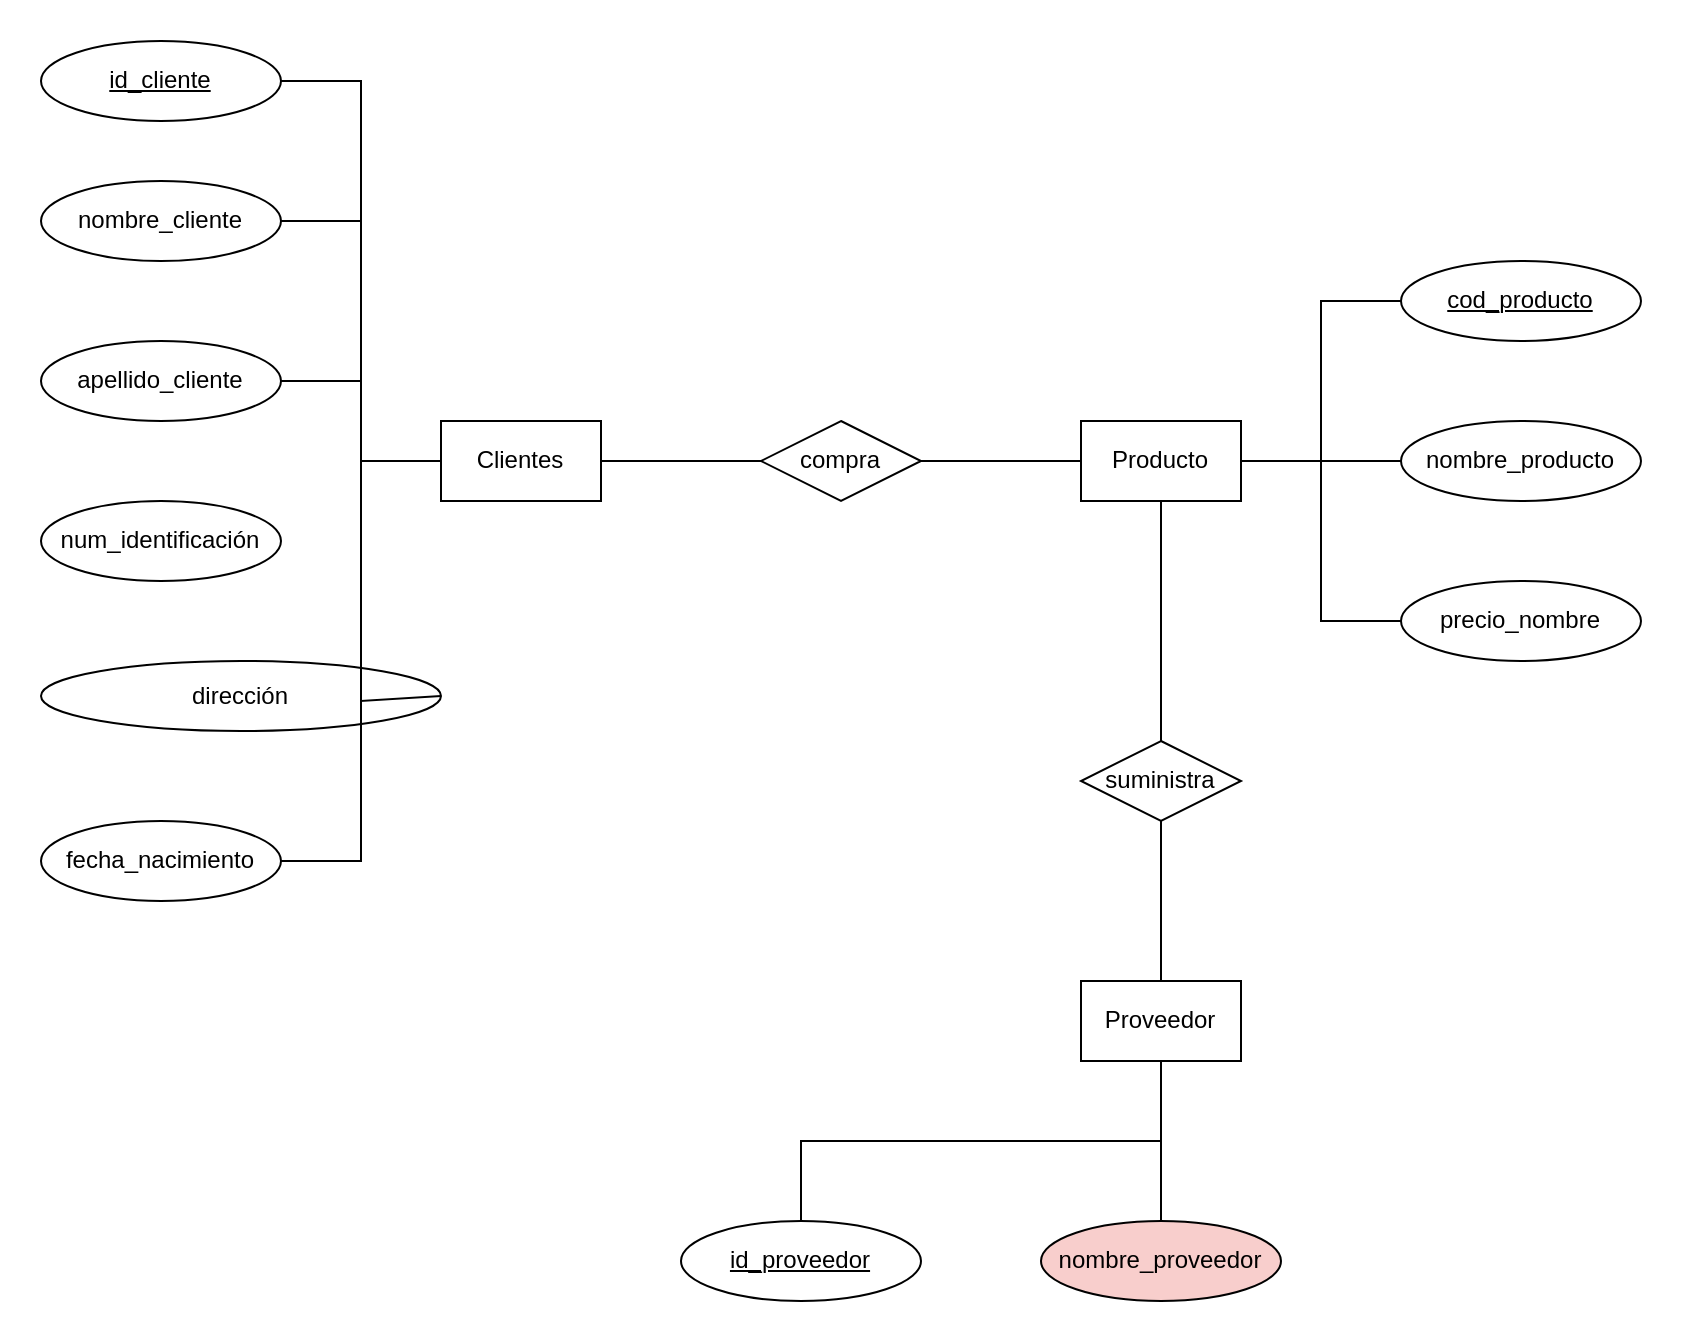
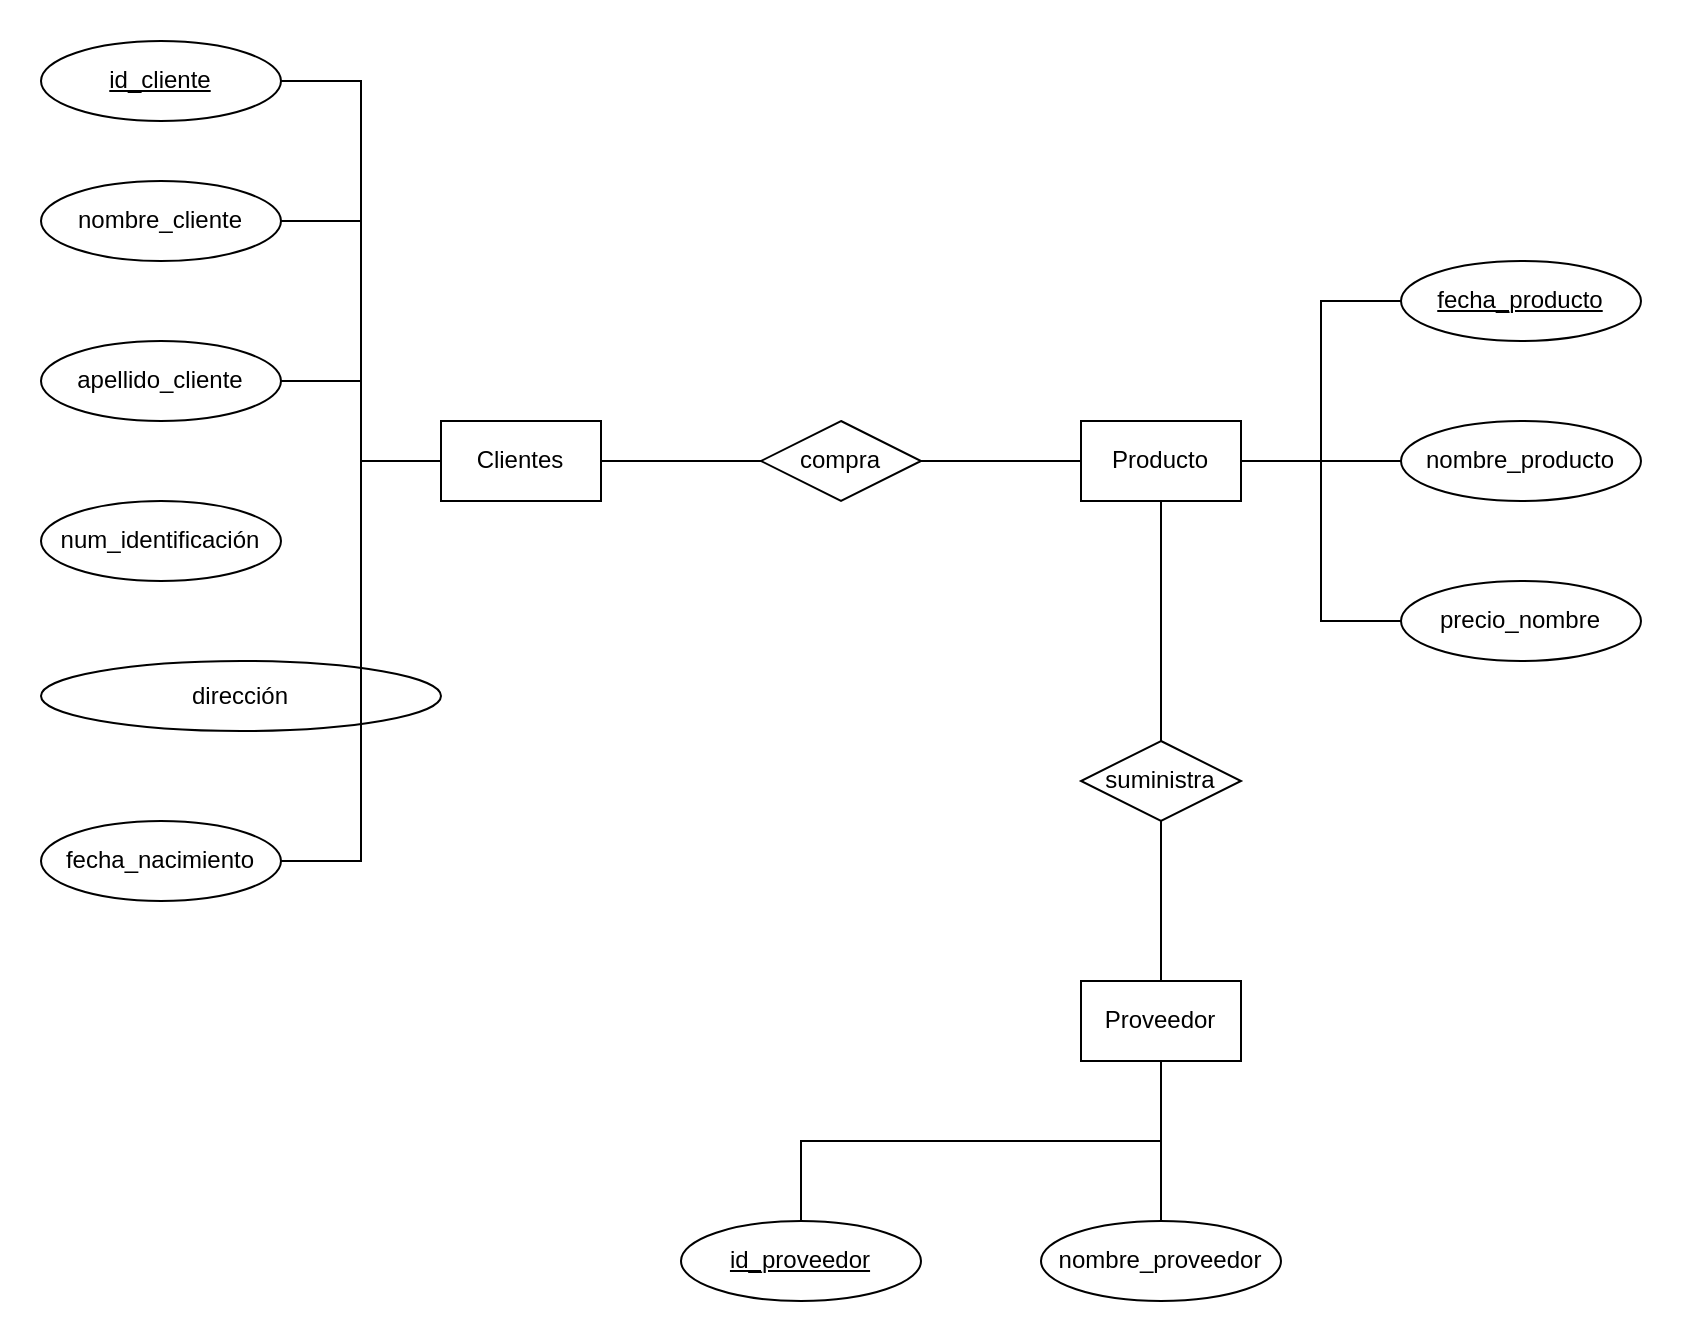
  <mxCell id="0" />
  <mxCell id="1" parent="0" />
  <mxCell id="2" value="Clientes" style="rounded=0;whiteSpace=wrap;html=1;" vertex="1" parent="1"><mxGeometry x="220" y="210" width="80" height="40" as="geometry" /></mxCell>
  <mxCell id="3" value="Producto" style="rounded=0;whiteSpace=wrap;html=1;" vertex="1" parent="1"><mxGeometry x="540" y="210" width="80" height="40" as="geometry" /></mxCell>
  <mxCell id="4" value="Proveedor" style="rounded=0;whiteSpace=wrap;html=1;" vertex="1" parent="1"><mxGeometry x="540" y="490" width="80" height="40" as="geometry" /></mxCell>
  <mxCell id="5" value="apellido_cliente" style="ellipse;whiteSpace=wrap;html=1;" vertex="1" parent="1"><mxGeometry x="20" y="170" width="120" height="40" as="geometry" /></mxCell>
  <mxCell id="6" value="num_identificación" style="ellipse;whiteSpace=wrap;html=1;" vertex="1" parent="1"><mxGeometry x="20" y="250" width="120" height="40" as="geometry" /></mxCell>
  <mxCell id="7" value="dirección" style="ellipse;whiteSpace=wrap;html=1;" vertex="1" parent="1"><mxGeometry x="20" y="330" width="200" height="35" as="geometry" /></mxCell>
  <mxCell id="8" value="fecha_nacimiento" style="ellipse;whiteSpace=wrap;html=1;" vertex="1" parent="1"><mxGeometry x="20" y="410" width="120" height="40" as="geometry" /></mxCell>
  <mxCell id="9" value="nombre_cliente" style="ellipse;whiteSpace=wrap;html=1;" vertex="1" parent="1"><mxGeometry x="20" y="90" width="120" height="40" as="geometry" /></mxCell>
  <mxCell id="10" value="&lt;u&gt;id_cliente&lt;/u&gt;" style="ellipse;whiteSpace=wrap;html=1;" vertex="1" parent="1"><mxGeometry x="20" y="20" width="120" height="40" as="geometry" /></mxCell>
  <mxCell id="11" value="compra" style="rhombus;whiteSpace=wrap;html=1;" vertex="1" parent="1"><mxGeometry x="380" y="210" width="80" height="40" as="geometry" /></mxCell>
  <mxCell id="12" value="" style="endArrow=none;html=1;rounded=0;exitX=1;exitY=0.5;exitDx=0;exitDy=0;" edge="1" parent="1" source="5"><mxGeometry width="50" height="50" relative="1" as="geometry"><mxPoint x="490" y="380" as="sourcePoint" /><mxPoint x="220" y="230" as="targetPoint" /><Array as="points"><mxPoint x="180" y="190" /><mxPoint x="180" y="230" /></Array></mxGeometry></mxCell>
- <mxCell id="13" value="" style="endArrow=none;html=1;rounded=0;exitX=1;exitY=0.5;exitDx=0;exitDy=0;entryX=0;entryY=0.5;entryDx=0;entryDy=0;" edge="1" parent="1" source="7" target="2"><mxGeometry width="50" height="50" relative="1" as="geometry"><mxPoint x="490" y="380" as="sourcePoint" /><mxPoint x="540" y="330" as="targetPoint" /><Array as="points"><mxPoint x="180" y="350" /><mxPoint x="180" y="230" /></Array></mxGeometry></mxCell>
  <mxCell id="14" value="" style="endArrow=none;html=1;rounded=0;exitX=1;exitY=0.5;exitDx=0;exitDy=0;entryX=0;entryY=0.5;entryDx=0;entryDy=0;" edge="1" parent="1" source="8" target="2"><mxGeometry width="50" height="50" relative="1" as="geometry"><mxPoint x="490" y="380" as="sourcePoint" /><mxPoint x="540" y="330" as="targetPoint" /><Array as="points"><mxPoint x="180" y="430" /><mxPoint x="180" y="230" /></Array></mxGeometry></mxCell>
  <mxCell id="15" value="" style="endArrow=none;html=1;rounded=0;exitX=1;exitY=0.5;exitDx=0;exitDy=0;entryX=0;entryY=0.5;entryDx=0;entryDy=0;" edge="1" parent="1" source="9" target="2"><mxGeometry width="50" height="50" relative="1" as="geometry"><mxPoint x="490" y="380" as="sourcePoint" /><mxPoint x="540" y="330" as="targetPoint" /><Array as="points"><mxPoint x="180" y="110" /><mxPoint x="180" y="230" /></Array></mxGeometry></mxCell>
  <mxCell id="16" value="" style="endArrow=none;html=1;rounded=0;exitX=1;exitY=0.5;exitDx=0;exitDy=0;entryX=0;entryY=0.5;entryDx=0;entryDy=0;" edge="1" parent="1" source="10" target="2"><mxGeometry width="50" height="50" relative="1" as="geometry"><mxPoint x="490" y="380" as="sourcePoint" /><mxPoint x="540" y="330" as="targetPoint" /><Array as="points"><mxPoint x="180" y="40" /><mxPoint x="180" y="230" /></Array></mxGeometry></mxCell>
  <mxCell id="17" value="" style="endArrow=none;html=1;rounded=0;exitX=1;exitY=0.5;exitDx=0;exitDy=0;entryX=0;entryY=0.5;entryDx=0;entryDy=0;" edge="1" parent="1" source="2" target="11"><mxGeometry width="50" height="50" relative="1" as="geometry"><mxPoint x="490" y="380" as="sourcePoint" /><mxPoint x="540" y="330" as="targetPoint" /></mxGeometry></mxCell>
  <mxCell id="18" value="" style="endArrow=none;html=1;rounded=0;exitX=1;exitY=0.5;exitDx=0;exitDy=0;entryX=0;entryY=0.5;entryDx=0;entryDy=0;" edge="1" parent="1" source="11" target="3"><mxGeometry width="50" height="50" relative="1" as="geometry"><mxPoint x="490" y="380" as="sourcePoint" /><mxPoint x="540" y="330" as="targetPoint" /></mxGeometry></mxCell>
- <mxCell id="19" value="&lt;u&gt;cod_producto&lt;/u&gt;" style="ellipse;whiteSpace=wrap;html=1;" vertex="1" parent="1"><mxGeometry x="700" y="130" width="120" height="40" as="geometry" /></mxCell>
+ <mxCell id="19" value="&lt;u&gt;fecha_producto&lt;/u&gt;" style="ellipse;whiteSpace=wrap;html=1;" vertex="1" parent="1"><mxGeometry x="700" y="130" width="120" height="40" as="geometry" /></mxCell>
  <mxCell id="20" value="nombre_producto" style="ellipse;whiteSpace=wrap;html=1;" vertex="1" parent="1"><mxGeometry x="700" y="210" width="120" height="40" as="geometry" /></mxCell>
  <mxCell id="21" value="precio_nombre" style="ellipse;whiteSpace=wrap;html=1;" vertex="1" parent="1"><mxGeometry x="700" y="290" width="120" height="40" as="geometry" /></mxCell>
  <mxCell id="22" value="" style="endArrow=none;html=1;rounded=0;entryX=0;entryY=0.5;entryDx=0;entryDy=0;exitX=1;exitY=0.5;exitDx=0;exitDy=0;" edge="1" parent="1" source="3" target="20"><mxGeometry width="50" height="50" relative="1" as="geometry"><mxPoint x="490" y="380" as="sourcePoint" /><mxPoint x="540" y="330" as="targetPoint" /></mxGeometry></mxCell>
  <mxCell id="23" value="" style="endArrow=none;html=1;rounded=0;entryX=0;entryY=0.5;entryDx=0;entryDy=0;exitX=1;exitY=0.5;exitDx=0;exitDy=0;" edge="1" parent="1" source="3" target="21"><mxGeometry width="50" height="50" relative="1" as="geometry"><mxPoint x="490" y="380" as="sourcePoint" /><mxPoint x="540" y="330" as="targetPoint" /><Array as="points"><mxPoint x="660" y="230" /><mxPoint x="660" y="310" /></Array></mxGeometry></mxCell>
  <mxCell id="24" value="" style="endArrow=none;html=1;rounded=0;entryX=0;entryY=0.5;entryDx=0;entryDy=0;exitX=1;exitY=0.5;exitDx=0;exitDy=0;" edge="1" parent="1" source="3" target="19"><mxGeometry width="50" height="50" relative="1" as="geometry"><mxPoint x="620" y="230" as="sourcePoint" /><mxPoint x="540" y="330" as="targetPoint" /><Array as="points"><mxPoint x="660" y="230" /><mxPoint x="660" y="150" /></Array></mxGeometry></mxCell>
  <mxCell id="25" value="suministra" style="rhombus;whiteSpace=wrap;html=1;" vertex="1" parent="1"><mxGeometry x="540" y="370" width="80" height="40" as="geometry" /></mxCell>
  <mxCell id="26" value="" style="endArrow=none;html=1;rounded=0;entryX=0.5;entryY=1;entryDx=0;entryDy=0;exitX=0.5;exitY=0;exitDx=0;exitDy=0;" edge="1" parent="1" source="25" target="3"><mxGeometry width="50" height="50" relative="1" as="geometry"><mxPoint x="580" y="360" as="sourcePoint" /><mxPoint x="540" y="330" as="targetPoint" /></mxGeometry></mxCell>
  <mxCell id="27" value="" style="endArrow=none;html=1;rounded=0;entryX=0.5;entryY=1;entryDx=0;entryDy=0;exitX=0.5;exitY=0;exitDx=0;exitDy=0;" edge="1" parent="1" source="4" target="25"><mxGeometry width="50" height="50" relative="1" as="geometry"><mxPoint x="490" y="380" as="sourcePoint" /><mxPoint x="540" y="330" as="targetPoint" /></mxGeometry></mxCell>
  <mxCell id="28" value="&lt;u&gt;id_proveedor&lt;/u&gt;" style="ellipse;whiteSpace=wrap;html=1;" vertex="1" parent="1"><mxGeometry x="340" y="610" width="120" height="40" as="geometry" /></mxCell>
- <mxCell id="29" value="nombre_proveedor" style="ellipse;whiteSpace=wrap;html=1;fillColor=#f8cecc;" vertex="1" parent="1"><mxGeometry x="520" y="610" width="120" height="40" as="geometry" /></mxCell>
+ <mxCell id="29" value="nombre_proveedor" style="ellipse;whiteSpace=wrap;html=1;" vertex="1" parent="1"><mxGeometry x="520" y="610" width="120" height="40" as="geometry" /></mxCell>
  <mxCell id="30" value="" style="endArrow=none;html=1;rounded=0;exitX=0.5;exitY=0;exitDx=0;exitDy=0;entryX=0.5;entryY=1;entryDx=0;entryDy=0;" edge="1" parent="1" source="29" target="4"><mxGeometry width="50" height="50" relative="1" as="geometry"><mxPoint x="490" y="380" as="sourcePoint" /><mxPoint x="540" y="330" as="targetPoint" /></mxGeometry></mxCell>
  <mxCell id="31" value="" style="endArrow=none;html=1;rounded=0;exitX=0.5;exitY=0;exitDx=0;exitDy=0;entryX=0.5;entryY=1;entryDx=0;entryDy=0;" edge="1" parent="1" source="28" target="4"><mxGeometry width="50" height="50" relative="1" as="geometry"><mxPoint x="490" y="380" as="sourcePoint" /><mxPoint x="540" y="330" as="targetPoint" /><Array as="points"><mxPoint x="400" y="570" /><mxPoint x="580" y="570" /></Array></mxGeometry></mxCell>
